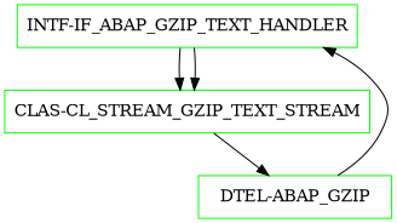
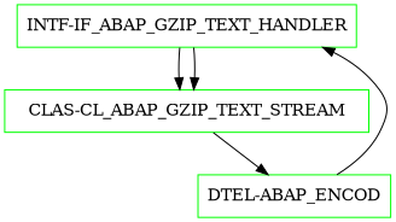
  digraph {
    node [color=green shape=box]
    "INTF-IF_ABAP_GZIP_TEXT_HANDLER"
-   "CLAS-CL_ABAP_GZIP_TEXT_STREAM" [label="CLAS-CL_STREAM_GZIP_TEXT_STREAM"]
-   "DTEL-ABAP_ENCOD" [label="DTEL-ABAP_GZIP"]
+   "CLAS-CL_ABAP_GZIP_TEXT_STREAM"
+   "DTEL-ABAP_ENCOD"
    "INTF-IF_ABAP_GZIP_TEXT_HANDLER" -> "CLAS-CL_ABAP_GZIP_TEXT_STREAM"
    "INTF-IF_ABAP_GZIP_TEXT_HANDLER" -> "CLAS-CL_ABAP_GZIP_TEXT_STREAM"
    "CLAS-CL_ABAP_GZIP_TEXT_STREAM" -> "DTEL-ABAP_ENCOD"
    "DTEL-ABAP_ENCOD" -> "INTF-IF_ABAP_GZIP_TEXT_HANDLER"
  }
